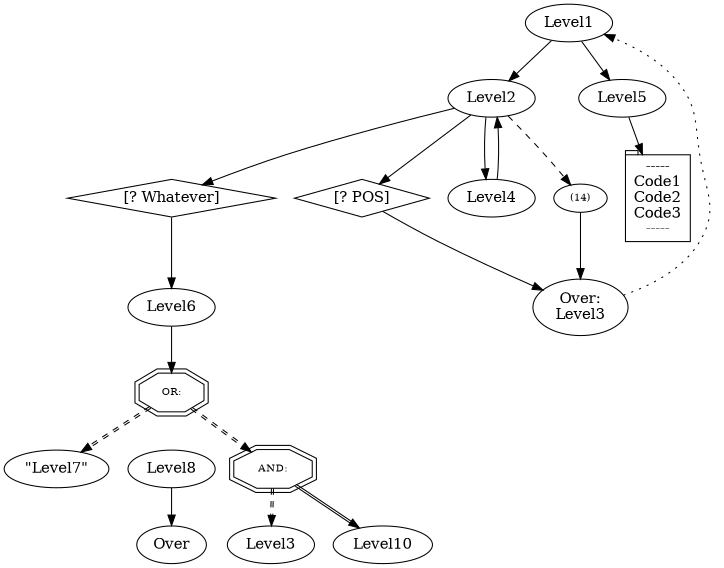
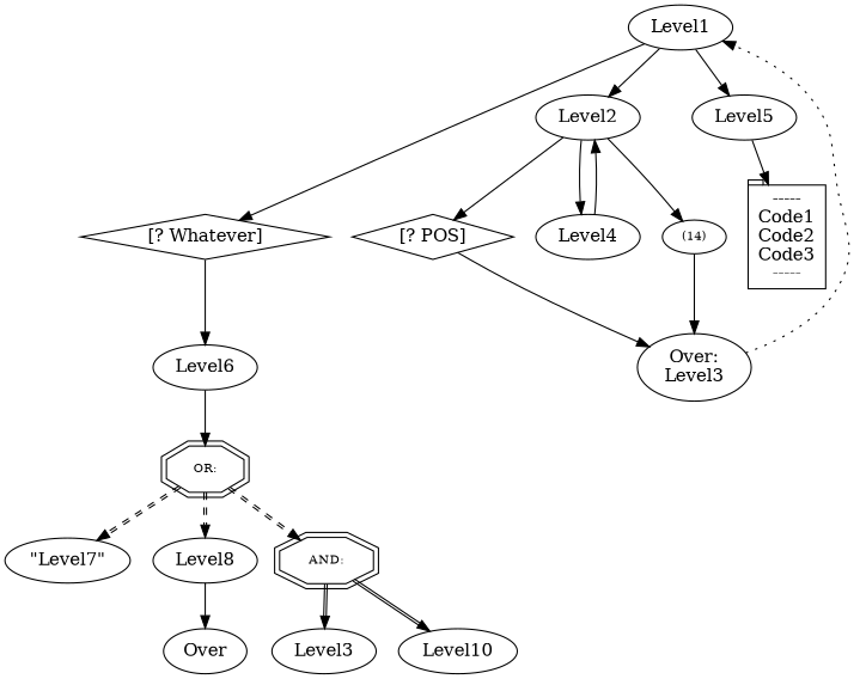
  digraph {
    fixedsize=true
    rankdir=TD
    splines=true
    edge [fontsize=8]
    n1 [label=Level1]
    n2 [label="[? Whatever]" shape=diamond]
    n3 [label=Level2]
    n4 [label=Level5]
    n5 [label=Level6]
    n6 [label="[? POS]" shape=diamond]
    n7 [label=Level4]
    n8 [height=0.2 label=<<FONT POINT-SIZE="10">(14)</FONT>> width=0.2]
    n9 [label="-----\nCode1\nCode2\nCode3\n-----" shape=tab]
    n10 [height=0.2 label=<<FONT POINT-SIZE="10">OR:</FONT>> shape=doubleoctagon width=0.2]
    n11 [label="\"Level7\""]
    n12 [label=Level8]
    n13 [height=0.2 label=<<FONT POINT-SIZE="10">AND:</FONT>> shape=doubleoctagon width=0.2]
    n14 [label=Over]
    n15 [label=Level3]
    n16 [label=Level10]
    n17 [label="Over:\nLevel3"]
-   n3 -> n2
+   n1 -> n2
    n1 -> n3
    n1 -> n4
    n2 -> n5
    n3 -> n6
    n3 -> n7
-   n3 -> n8 [style=dashed]
+   n3 -> n8
    n4 -> n9
    n5 -> n10
    n6 -> n17
    n7 -> n3
    n8 -> n17
    n10 -> n11 [color="black:black" style=dashed]
+   n10 -> n12 [color="black:black" style=dashed]
    n10 -> n13 [color="black:black" style=dashed]
    n12 -> n14
-   n13 -> n15 [color="black:black" style=dashed]
+   n13 -> n15 [color="black:black"]
    n13 -> n16 [color="black:black"]
    n17 -> n1 [style=dotted]
  }
